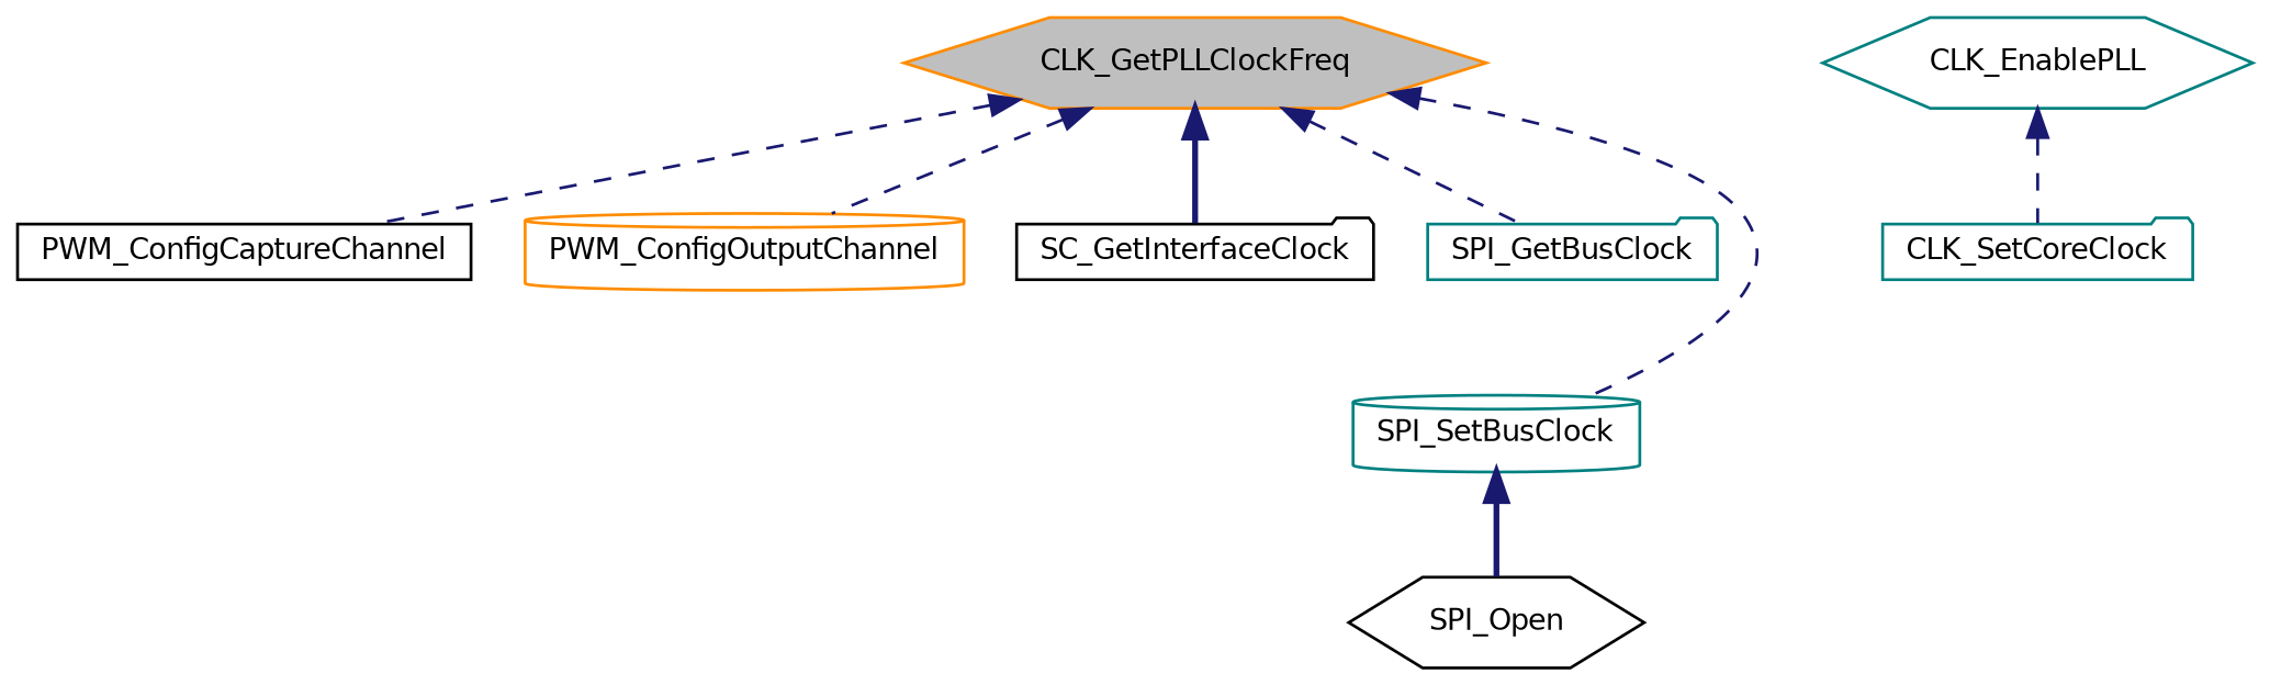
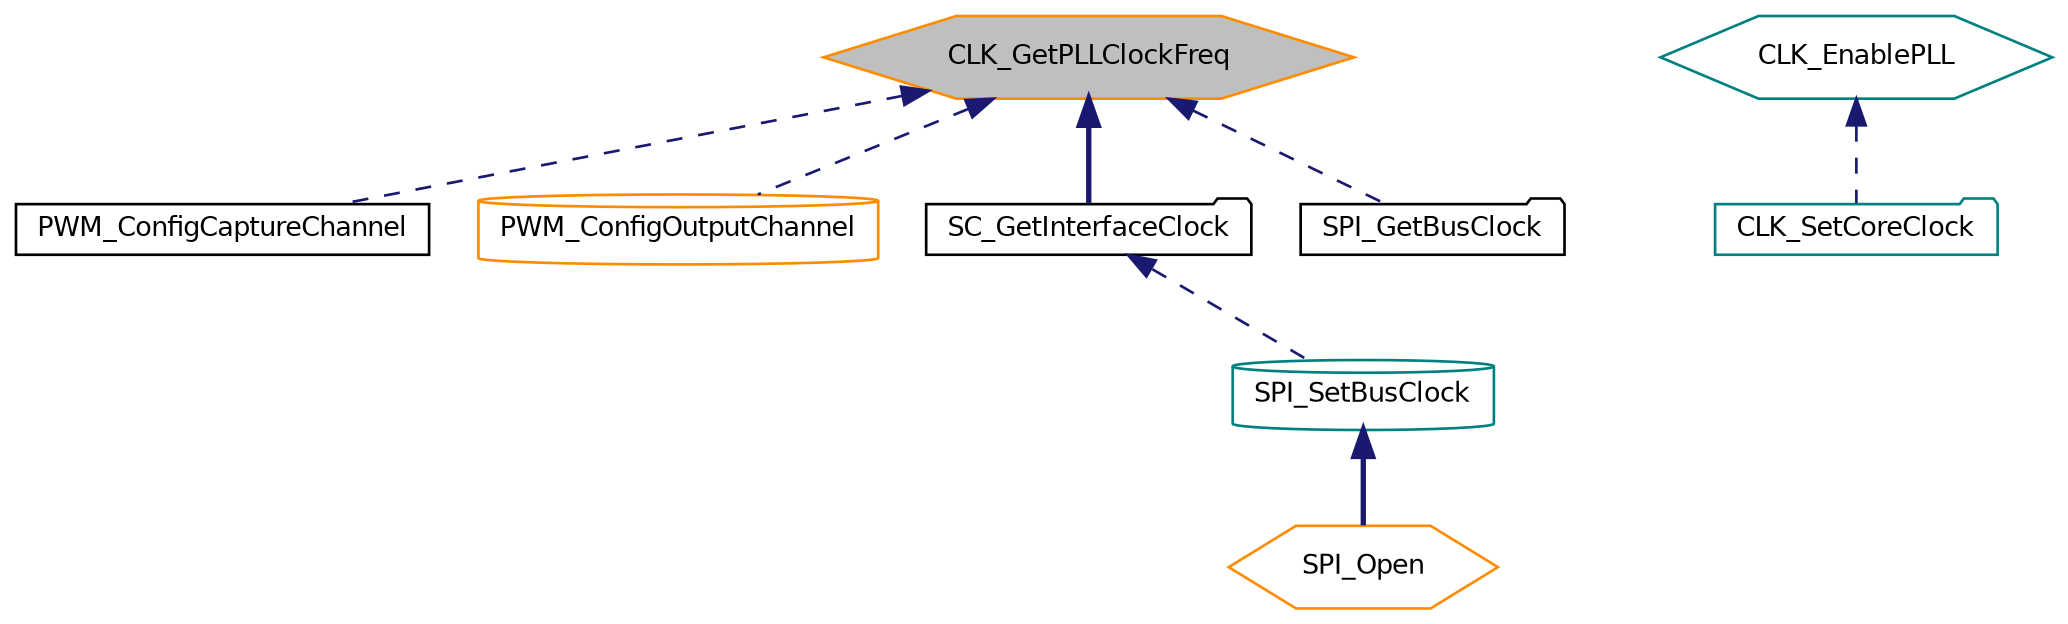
  digraph {
    rankdir=TB
    node [color=teal fillcolor=white fontname=Helvetica fontsize=10 shape=hexagon style=filled]
    edge [color=midnightblue dir=back fontname=Helvetica fontsize=10 labelfontname=Helvetica labelfontsize=10 style=dashed]
    n1 [color=darkorange fillcolor=grey75 fontcolor=black height=0.2 label=CLK_GetPLLClockFreq width=0.4]
    n2 [color=black height=0.2 label=PWM_ConfigCaptureChannel shape=box width=0.4]
    n3 [color=darkorange height=0.2 label=PWM_ConfigOutputChannel shape=cylinder width=0.4]
    n4 [color=black height=0.2 label=SC_GetInterfaceClock shape=folder width=0.4]
-   n5 [height=0.2 label=SPI_GetBusClock shape=folder width=0.4]
+   n5 [color=black height=0.2 label=SPI_GetBusClock shape=folder width=0.4]
    n6 [height=0.2 label=SPI_SetBusClock shape=cylinder width=0.4]
    n7 [height=0.2 label=CLK_EnablePLL width=0.4]
    n8 [height=0.2 label=CLK_SetCoreClock shape=folder width=0.4]
-   n9 [color=black height=0.2 label=SPI_Open width=0.4]
+   n9 [color=darkorange height=0.2 label=SPI_Open width=0.4]
    n1 -> n2
    n1 -> n3
    n1 -> n4 [style=bold]
    n1 -> n5
-   n1 -> n6
+   n4 -> n6
    n6 -> n9 [style=bold]
    n7 -> n8
  }
